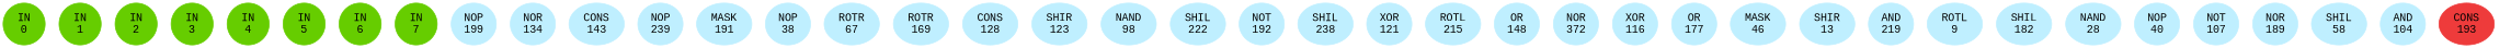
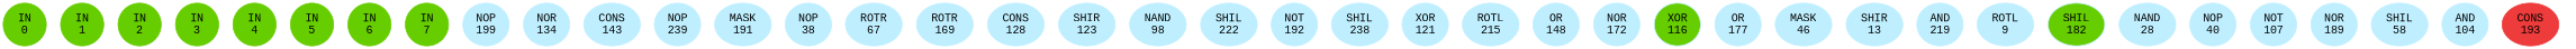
  graph {
    fontname="Liberation Mono"
    ordering=out
    rankdir=BT
    ranksep=0.75
    splines=polyline
    node [color=lightblue1 fontname="Liberation Mono" style=filled]
    edge [fontname="Liberation Mono" style=invis]
    n1 [color=chartreuse3 label="IN\n0"]
    n2 [color=chartreuse3 label="IN\n1"]
    n3 [color=chartreuse3 label="IN\n2"]
    n4 [color=chartreuse3 label="IN\n3"]
    n5 [color=chartreuse3 label="IN\n4"]
    n6 [color=chartreuse3 label="IN\n5"]
    n7 [color=chartreuse3 label="IN\n6"]
    n8 [color=chartreuse3 label="IN\n7"]
    n9 [label="NOP\n199"]
    n10 [label="NOR\n134"]
    n11 [label="CONS\n143"]
    n12 [label="NOP\n239"]
    n13 [label="MASK\n191"]
    n14 [label="NOP\n38"]
    n15 [label="ROTR\n67"]
    n16 [label="ROTR\n169"]
    n17 [label="CONS\n128"]
    n18 [label="SHIR\n123"]
    n19 [label="NAND\n98"]
    n20 [label="SHIL\n222"]
    n21 [label="NOT\n192"]
    n22 [label="SHIL\n238"]
    n23 [label="XOR\n121"]
    n24 [label="ROTL\n215"]
    n25 [label="OR\n148"]
-   n26 [label="NOR\n372"]
-   n27 [label="XOR\n116"]
+   n26 [label="NOR\n172"]
+   n27 [label="XOR\n116" fillcolor=chartreuse3]
    n28 [label="OR\n177"]
    n29 [label="MASK\n46"]
    n30 [label="SHIR\n13"]
    n31 [label="AND\n219"]
    n32 [label="ROTL\n9"]
-   n33 [label="SHIL\n182"]
+   n33 [label="SHIL\n182" fillcolor=chartreuse3]
    n34 [label="NAND\n28"]
    n35 [label="NOP\n40"]
    n36 [label="NOT\n107"]
    n37 [label="NOR\n189"]
    n38 [label="SHIL\n58"]
    n39 [label="AND\n104"]
    n40 [color=brown2 label="CONS\n193"]
    subgraph sub_1 {
      rank=same
      n1
      n2
      n3
      n4
      n5
      n6
      n7
      n8
    }
    subgraph sub_2 {
      rank=same
      n9
      n10
      n11
      n12
      n13
      n14
      n15
    }
    subgraph sub_3 {
      rank=same
      n16
      n17
      n18
      n19
      n20
      n21
      n22
      n23
    }
    subgraph sub_4 {
      rank=same
      n24
      n25
      n26
      n27
      n28
      n29
      n30
      n31
    }
    subgraph sub_5 {
      rank=same
      n32
      n33
      n34
      n35
      n36
      n37
      n38
      n39
    }
    subgraph sub_6 {
      rank=same
      n40
    }
    n1 -- n2
    n2 -- n3
    n3 -- n4
    n4 -- n5
    n5 -- n6
    n6 -- n7
    n7 -- n8
    n9 -- n10
    n10 -- n11
    n11 -- n12
    n12 -- n13
    n14 -- n15
    n16 -- n17
    n17 -- n18
    n18 -- n19
    n19 -- n20
    n20 -- n21
    n21 -- n22
    n22 -- n23
    n24 -- n25
    n25 -- n26
    n26 -- n27
    n27 -- n28
    n28 -- n29
    n29 -- n30
    n30 -- n31
    n32 -- n33
    n33 -- n34
    n34 -- n35
    n35 -- n36
    n36 -- n37
    n37 -- n38
    n38 -- n39
    n40 -- n40
  }
